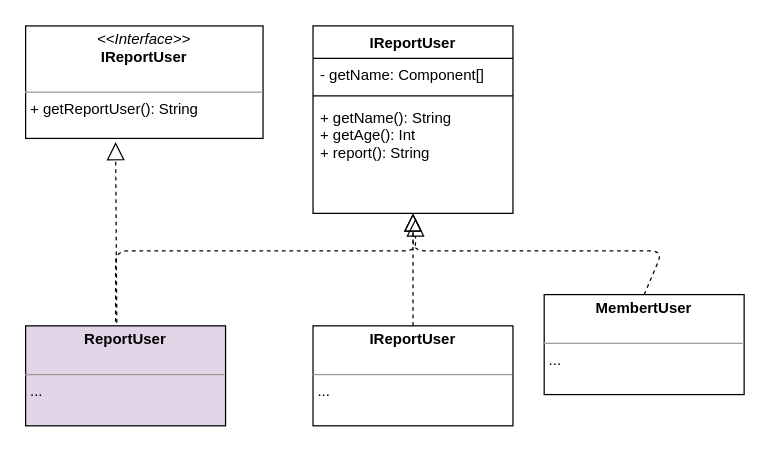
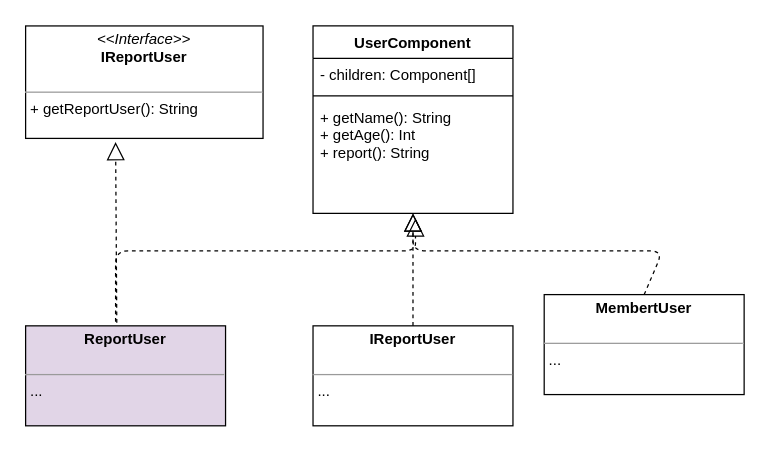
  <mxCell id="0" />
  <mxCell id="1" parent="0" />
  <mxCell id="2" value="&lt;p style=&quot;margin: 0px ; margin-top: 4px ; text-align: center&quot;&gt;&lt;i&gt;&amp;lt;&amp;lt;Interface&amp;gt;&amp;gt;&lt;/i&gt;&lt;br&gt;&lt;b&gt;IReportUser&lt;/b&gt;&lt;br&gt;&lt;/p&gt;&lt;p style=&quot;margin: 0px ; margin-left: 4px&quot;&gt;&lt;br&gt;&lt;/p&gt;&lt;hr size=&quot;1&quot;&gt;&lt;p style=&quot;margin: 0px ; margin-left: 4px&quot;&gt;+ getReportUser(): String&lt;/p&gt;" style="verticalAlign=top;align=left;overflow=fill;fontSize=12;fontFamily=Helvetica;html=1;" vertex="1" parent="1"><mxGeometry x="20" y="20" width="190" height="90" as="geometry" /></mxCell>
- <mxCell id="3" value="IReportUser" style="swimlane;fontStyle=1;align=center;verticalAlign=top;childLayout=stackLayout;horizontal=1;startSize=26;horizontalStack=0;resizeParent=1;resizeParentMax=0;resizeLast=0;collapsible=1;marginBottom=0;" vertex="1" parent="1"><mxGeometry x="250" y="20" width="160" height="150" as="geometry" /></mxCell>
- <mxCell id="4" value="- getName: Component[]" style="text;strokeColor=none;fillColor=none;align=left;verticalAlign=top;spacingLeft=4;spacingRight=4;overflow=hidden;rotatable=0;points=[[0,0.5],[1,0.5]];portConstraint=eastwest;" vertex="1" parent="3"><mxGeometry y="26" width="160" height="26" as="geometry" /></mxCell>
+ <mxCell id="3" value="UserComponent" style="swimlane;fontStyle=1;align=center;verticalAlign=top;childLayout=stackLayout;horizontal=1;startSize=26;horizontalStack=0;resizeParent=1;resizeParentMax=0;resizeLast=0;collapsible=1;marginBottom=0;" vertex="1" parent="1"><mxGeometry x="250" y="20" width="160" height="150" as="geometry" /></mxCell>
+ <mxCell id="4" value="- children: Component[]" style="text;strokeColor=none;fillColor=none;align=left;verticalAlign=top;spacingLeft=4;spacingRight=4;overflow=hidden;rotatable=0;points=[[0,0.5],[1,0.5]];portConstraint=eastwest;" vertex="1" parent="3"><mxGeometry y="26" width="160" height="26" as="geometry" /></mxCell>
  <mxCell id="5" value="" style="line;strokeWidth=1;fillColor=none;align=left;verticalAlign=middle;spacingTop=-1;spacingLeft=3;spacingRight=3;rotatable=0;labelPosition=right;points=[];portConstraint=eastwest;" vertex="1" parent="3"><mxGeometry y="52" width="160" height="8" as="geometry" /></mxCell>
  <mxCell id="6" value="+ getName(): String&#10;+ getAge(): Int&#10;+ report(): String" style="text;strokeColor=none;fillColor=none;align=left;verticalAlign=top;spacingLeft=4;spacingRight=4;overflow=hidden;rotatable=0;points=[[0,0.5],[1,0.5]];portConstraint=eastwest;" vertex="1" parent="3"><mxGeometry y="60" width="160" height="90" as="geometry" /></mxCell>
  <mxCell id="7" value="&lt;p style=&quot;margin: 0px ; margin-top: 4px ; text-align: center&quot;&gt;&lt;b&gt;ReportUser&lt;/b&gt;&lt;/p&gt;&lt;p style=&quot;margin: 0px ; margin-left: 4px&quot;&gt;&lt;br&gt;&lt;/p&gt;&lt;hr size=&quot;1&quot;&gt;&lt;p style=&quot;margin: 0px ; margin-left: 4px&quot;&gt;...&lt;/p&gt;" style="verticalAlign=top;align=left;overflow=fill;fontSize=12;fontFamily=Helvetica;html=1;fillColor=#e1d5e7;" vertex="1" parent="1"><mxGeometry x="20" y="260" width="160" height="80" as="geometry" /></mxCell>
  <mxCell id="8" value="" style="endArrow=block;dashed=1;endFill=0;endSize=12;html=1;exitX=0.45;exitY=-0.04;exitDx=0;exitDy=0;exitPerimeter=0;" edge="1" parent="1" source="7"><mxGeometry width="160" relative="1" as="geometry"><mxPoint x="200" y="130" as="sourcePoint" /><mxPoint x="332" y="174" as="targetPoint" /><Array as="points"><mxPoint x="92" y="200" /><mxPoint x="332" y="200" /></Array></mxGeometry></mxCell>
  <mxCell id="9" value="" style="endArrow=block;dashed=1;endFill=0;endSize=12;html=1;exitX=0.456;exitY=-0.03;exitDx=0;exitDy=0;exitPerimeter=0;entryX=0.379;entryY=1.033;entryDx=0;entryDy=0;entryPerimeter=0;" edge="1" parent="1" source="7" target="2"><mxGeometry width="160" relative="1" as="geometry"><mxPoint x="200" y="130" as="sourcePoint" /><mxPoint x="360" y="130" as="targetPoint" /></mxGeometry></mxCell>
  <mxCell id="10" value="&lt;p style=&quot;margin: 0px ; margin-top: 4px ; text-align: center&quot;&gt;&lt;b&gt;IReportUser&lt;/b&gt;&lt;/p&gt;&lt;p style=&quot;margin: 0px ; margin-left: 4px&quot;&gt;&lt;br&gt;&lt;/p&gt;&lt;hr size=&quot;1&quot;&gt;&lt;p style=&quot;margin: 0px ; margin-left: 4px&quot;&gt;...&lt;/p&gt;" style="verticalAlign=top;align=left;overflow=fill;fontSize=12;fontFamily=Helvetica;html=1;" vertex="1" parent="1"><mxGeometry x="250" y="260" width="160" height="80" as="geometry" /></mxCell>
  <mxCell id="11" value="&lt;p style=&quot;margin: 0px ; margin-top: 4px ; text-align: center&quot;&gt;&lt;b&gt;MembertUser&lt;/b&gt;&lt;/p&gt;&lt;p style=&quot;margin: 0px ; margin-left: 4px&quot;&gt;&lt;br&gt;&lt;/p&gt;&lt;hr size=&quot;1&quot;&gt;&lt;p style=&quot;margin: 0px ; margin-left: 4px&quot;&gt;...&lt;/p&gt;" style="verticalAlign=top;align=left;overflow=fill;fontSize=12;fontFamily=Helvetica;html=1;" vertex="1" parent="1"><mxGeometry x="435" y="235" width="160" height="80" as="geometry" /></mxCell>
  <mxCell id="12" value="" style="endArrow=block;dashed=1;endFill=0;endSize=12;html=1;exitX=0.5;exitY=0;exitDx=0;exitDy=0;" edge="1" parent="1" source="10"><mxGeometry width="160" relative="1" as="geometry"><mxPoint x="330" y="250" as="sourcePoint" /><mxPoint x="330" y="170" as="targetPoint" /></mxGeometry></mxCell>
  <mxCell id="13" value="" style="endArrow=block;dashed=1;endFill=0;endSize=12;html=1;exitX=0.5;exitY=0;exitDx=0;exitDy=0;" edge="1" parent="1" source="11"><mxGeometry width="160" relative="1" as="geometry"><mxPoint x="200" y="130" as="sourcePoint" /><mxPoint x="330" y="170" as="targetPoint" /><Array as="points"><mxPoint x="530" y="200" /><mxPoint x="330" y="200" /></Array></mxGeometry></mxCell>
